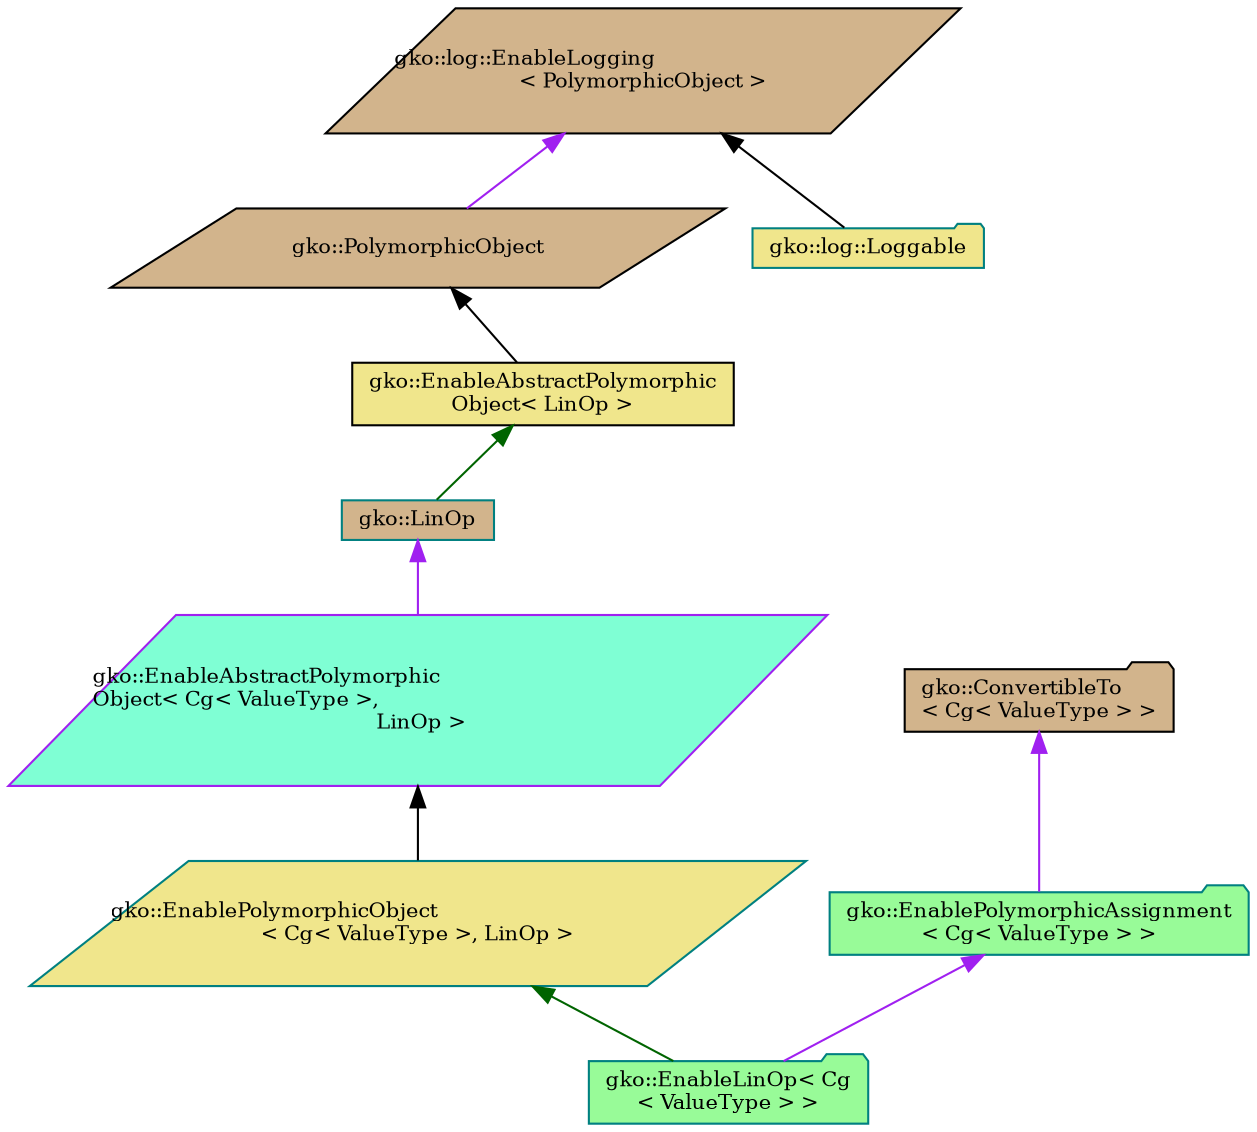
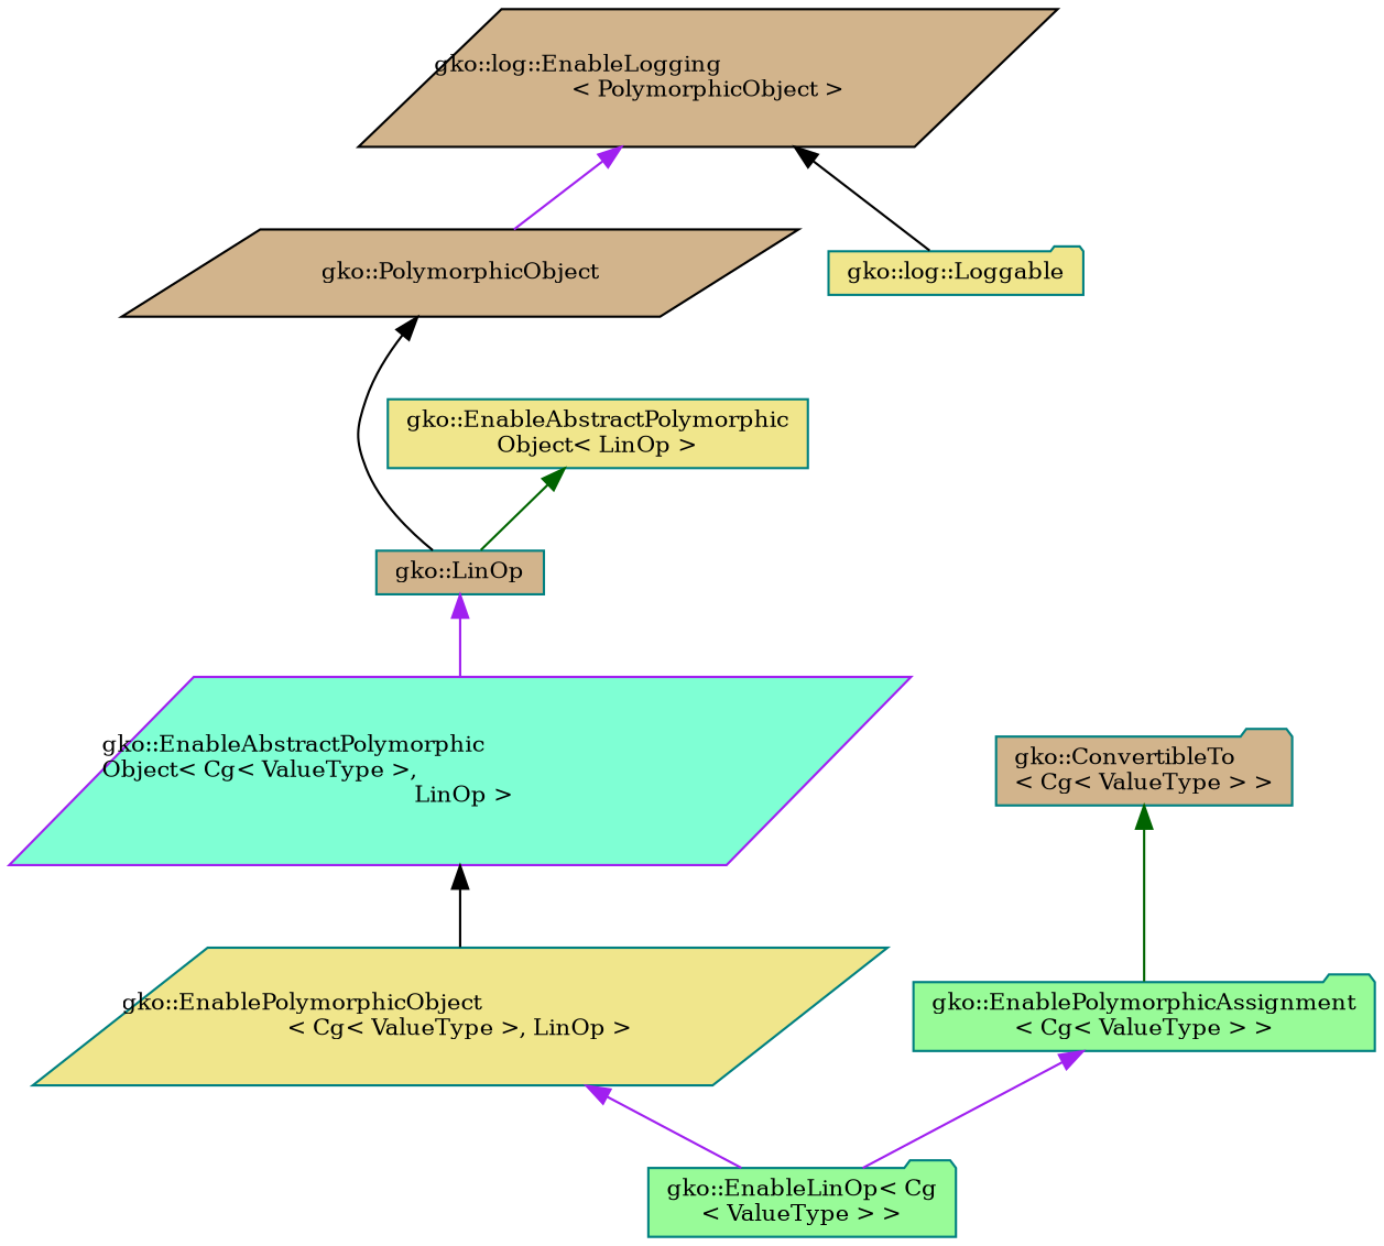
  digraph {
    fontname="DejaVu Serif"
    rankdir=TB
    node [color=teal fillcolor=tan fontname="DejaVu Serif" fontsize=10 shape=folder style=filled]
    edge [color=darkgreen dir=back fontname="DejaVu Serif" fontsize=10 labelfontname=Helvetica labelfontsize=10 style=solid]
    n1 [fillcolor=palegreen height=0.2 label="gko::EnableLinOp\< Cg\l\< ValueType \> \>" width=0.4]
    n2 [fillcolor=khaki height=0.2 label="gko::EnablePolymorphicObject\l\< Cg\< ValueType \>, LinOp \>" shape=parallelogram width=0.4]
    n3 [color=purple fillcolor=aquamarine height=0.2 label="gko::EnableAbstractPolymorphic\lObject\< Cg\< ValueType \>,\l LinOp \>" shape=parallelogram width=0.4]
    n4 [height=0.2 label="gko::LinOp" shape=box width=0.4]
-   n5 [color=black fillcolor=khaki height=0.2 label="gko::EnableAbstractPolymorphic\lObject\< LinOp \>" shape=box width=0.4]
+   n5 [fillcolor=khaki height=0.2 label="gko::EnableAbstractPolymorphic\lObject\< LinOp \>" shape=box width=0.4]
    n6 [color=black height=0.2 label="gko::PolymorphicObject" shape=parallelogram width=0.4]
    n7 [color=black height=0.2 label="gko::log::EnableLogging\l\< PolymorphicObject \>" shape=parallelogram width=0.4]
    n8 [fillcolor=khaki height=0.2 label="gko::log::Loggable" width=0.4]
    n9 [fillcolor=palegreen height=0.2 label="gko::EnablePolymorphicAssignment\l\< Cg\< ValueType \> \>" width=0.4]
-   n10 [color=black height=0.2 label="gko::ConvertibleTo\l\< Cg\< ValueType \> \>" width=0.4]
-   n2 -> n1
+   n10 [height=0.2 label="gko::ConvertibleTo\l\< Cg\< ValueType \> \>" width=0.4]
+   n2 -> n1 [color=purple]
    n3 -> n2 [color=black]
    n4 -> n3 [color=purple]
    n5 -> n4
-   n6 -> n5 [color=black]
+   n6 -> n4 [color=black]
    n7 -> n6 [color=purple]
    n7 -> n8 [color=black]
    n9 -> n1 [color=purple]
-   n10 -> n9 [color=purple]
+   n10 -> n9
  }
